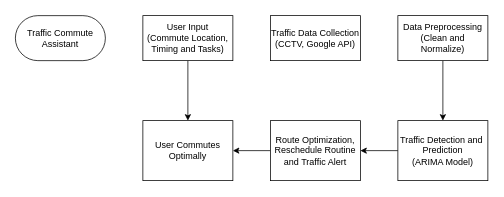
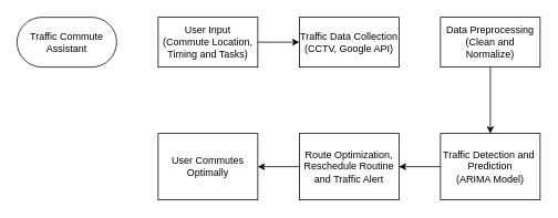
  <mxCell id="0" />
  <mxCell id="1" parent="0" />
  <mxCell id="2" value="Traffic Commute&lt;br&gt;Assistant" style="rounded=1;whiteSpace=wrap;html=1;arcSize=50;" vertex="1" parent="1"><mxGeometry x="20" y="20" width="120" height="60" as="geometry" /></mxCell>
- <mxCell id="3" style="edgeStyle=none;html=1;" edge="1" parent="1" source="4" target="12"><mxGeometry relative="1" as="geometry" /></mxCell>
+ <mxCell id="3" style="edgeStyle=none;html=1;entryX=0;entryY=0.5;entryDx=0;entryDy=0;" edge="1" parent="1" source="4" target="5"><mxGeometry relative="1" as="geometry" /></mxCell>
  <mxCell id="4" value="User Input&lt;br&gt;(Commute Location,&lt;br&gt;Timing and Tasks)" style="rounded=0;whiteSpace=wrap;html=1;" vertex="1" parent="1"><mxGeometry x="190" y="20" width="120" height="60" as="geometry" /></mxCell>
  <mxCell id="5" value="Traffic Data Collection&lt;br&gt;(CCTV, Google API)" style="rounded=0;whiteSpace=wrap;html=1;" vertex="1" parent="1"><mxGeometry x="360" y="20" width="120" height="60" as="geometry" /></mxCell>
  <mxCell id="6" style="edgeStyle=none;html=1;entryX=0.5;entryY=0;entryDx=0;entryDy=0;" edge="1" parent="1" source="7" target="9"><mxGeometry relative="1" as="geometry" /></mxCell>
  <mxCell id="7" value="Data Preprocessing&lt;br&gt;(Clean and Normalize)" style="rounded=0;whiteSpace=wrap;html=1;" vertex="1" parent="1"><mxGeometry x="530" y="20" width="120" height="60" as="geometry" /></mxCell>
  <mxCell id="8" style="edgeStyle=none;html=1;entryX=1;entryY=0.5;entryDx=0;entryDy=0;" edge="1" parent="1" source="9" target="11"><mxGeometry relative="1" as="geometry" /></mxCell>
  <mxCell id="9" value="Traffic Detection and&amp;nbsp;&lt;br&gt;Prediction&lt;br&gt;(ARIMA Model)" style="rounded=0;whiteSpace=wrap;html=1;" vertex="1" parent="1"><mxGeometry x="530" y="160" width="120" height="80" as="geometry" /></mxCell>
  <mxCell id="10" style="edgeStyle=none;html=1;" edge="1" parent="1" source="11" target="12"><mxGeometry relative="1" as="geometry" /></mxCell>
  <mxCell id="11" value="Route Optimization,&lt;br&gt;Reschedule Routine&lt;br&gt;and Traffic Alert" style="rounded=0;whiteSpace=wrap;html=1;" vertex="1" parent="1"><mxGeometry x="360" y="160" width="120" height="80" as="geometry" /></mxCell>
  <mxCell id="12" value="User Commutes&lt;br&gt;Optimally" style="rounded=0;whiteSpace=wrap;html=1;" vertex="1" parent="1"><mxGeometry x="190" y="160" width="120" height="80" as="geometry" /></mxCell>
